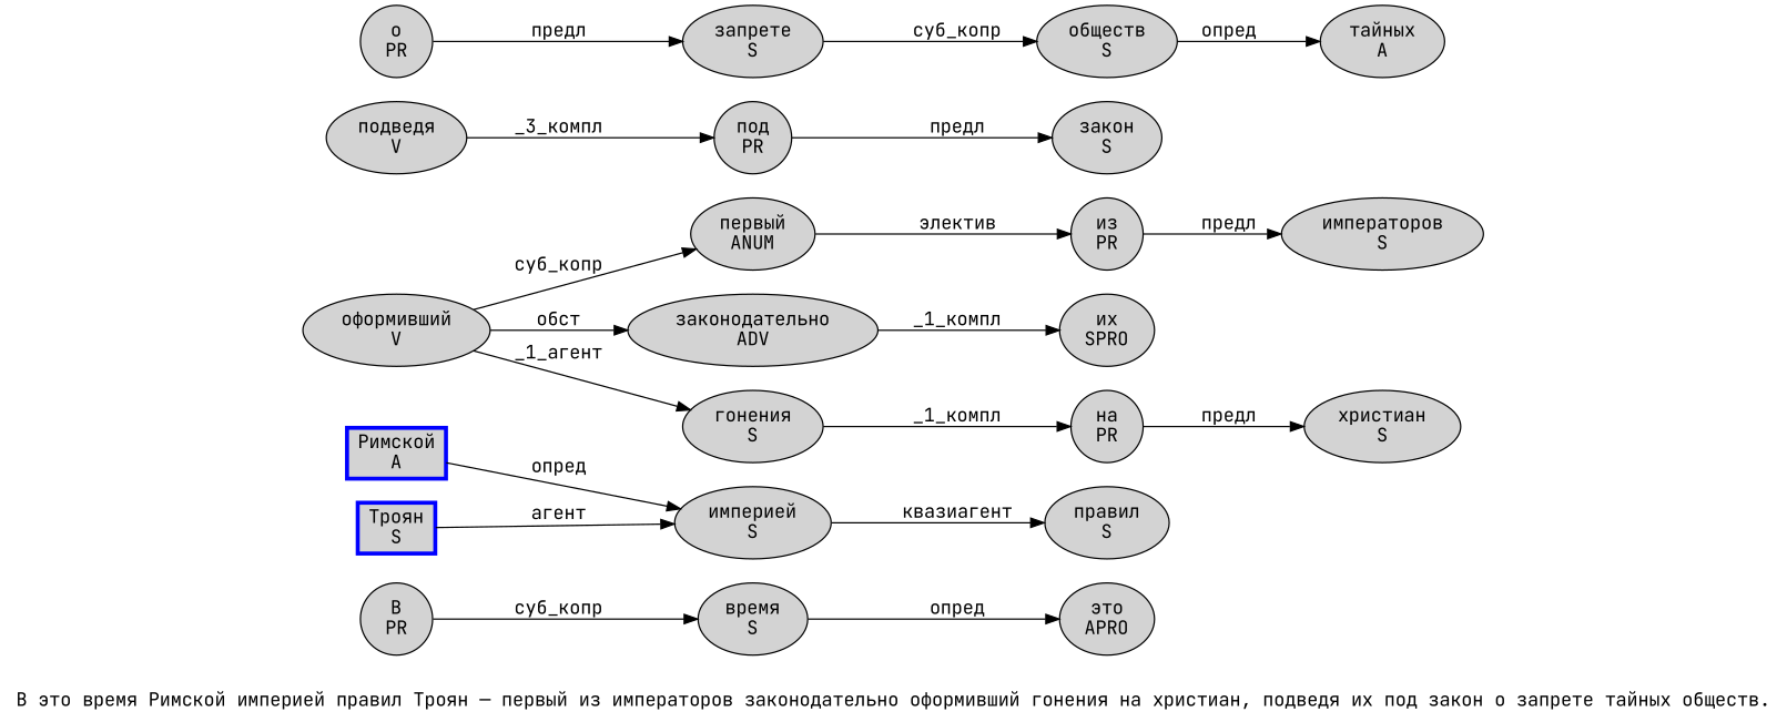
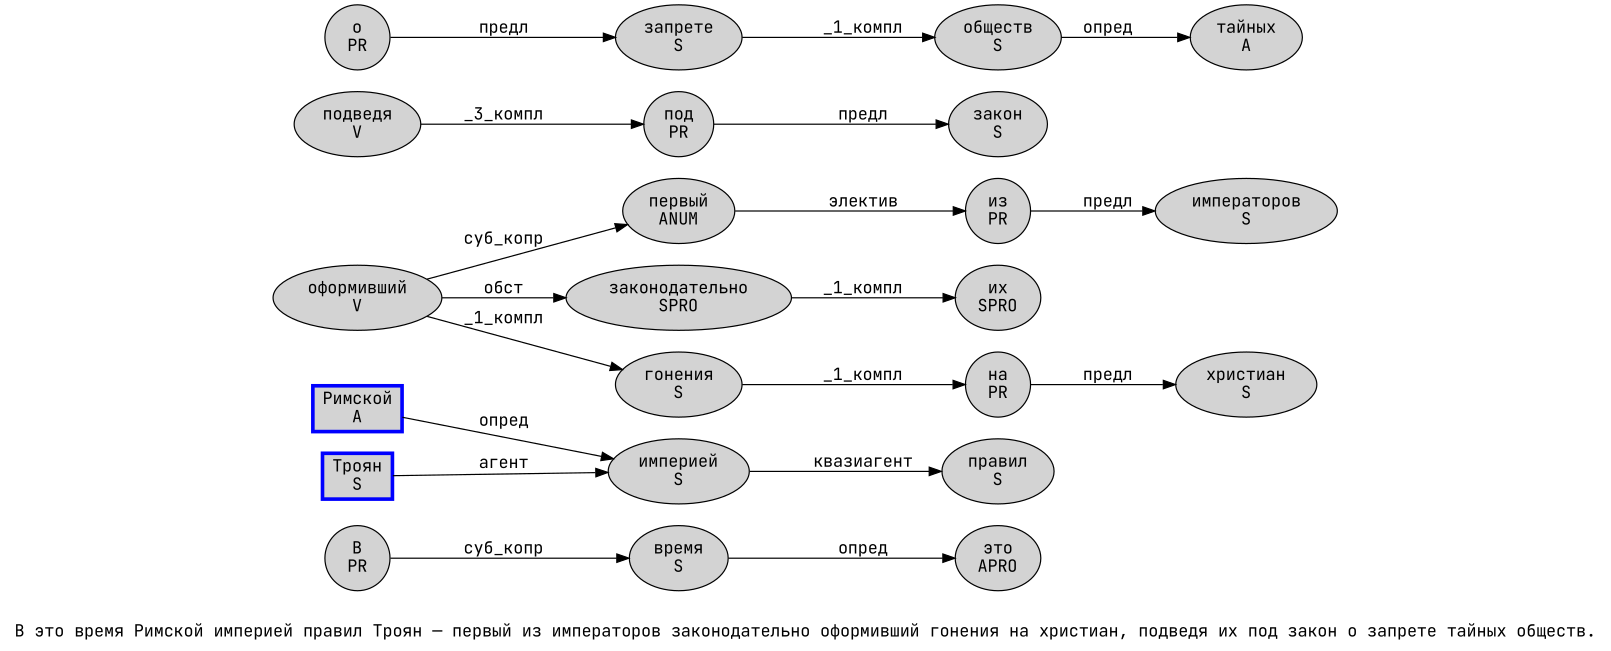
  digraph {
    fontname="JetBrains Mono"
    label="В это время Римской империей правил Троян — первый из императоров законодательно оформивший гонения на христиан, подведя их под закон о запрете тайных обществ."
    rankdir=LR
    node [fillcolor=lightgray fontname="JetBrains Mono" penwidth=1 shape=ellipse style=filled]
    edge [fontname="JetBrains Mono"]
    n1 [label="В\nPR"]
    n2 [label="время\nS"]
    n3 [label="это\nAPRO"]
    n4 [color=blue label="Римской\nA" penwidth=3 shape=box]
    n5 [label="империей\nS"]
    n6 [label="правил\nS"]
    n7 [color=blue label="Троян\nS" penwidth=3 shape=box]
    n8 [label="оформивший\nV"]
    n9 [label="первый\nANUM"]
-   n10 [label="законодательно\nADV"]
+   n10 [label="законодательно\nSPRO"]
    n11 [label="гонения\nS"]
    n12 [label="из\nPR"]
    n13 [label="императоров\nS"]
    n14 [label="их\nSPRO"]
    n15 [label="на\nPR"]
    n16 [label="подведя\nV"]
    n17 [label="под\nPR"]
    n18 [label="христиан\nS"]
    n19 [label="закон\nS"]
    n20 [label="о\nPR"]
    n21 [label="запрете\nS"]
    n22 [label="обществ\nS"]
    n23 [label="тайных\nA"]
    n1 -> n2 [label="суб_копр"]
    n2 -> n3 [label="опред"]
    n4 -> n5 [label="опред"]
    n5 -> n6 [label="квазиагент"]
    n7 -> n5 [label="агент"]
    n8 -> n9 [label="суб_копр"]
    n8 -> n10 [label="обст"]
-   n8 -> n11 [label="_1_агент"]
+   n8 -> n11 [label="_1_компл"]
    n9 -> n12 [label="электив"]
    n10 -> n14 [label="_1_компл"]
    n11 -> n15 [label="_1_компл"]
    n12 -> n13 [label="предл"]
    n15 -> n18 [label="предл"]
    n16 -> n17 [label="_3_компл"]
    n17 -> n19 [label="предл"]
    n20 -> n21 [label="предл"]
-   n21 -> n22 [label="суб_копр"]
+   n21 -> n22 [label="_1_компл"]
    n22 -> n23 [label="опред"]
  }
